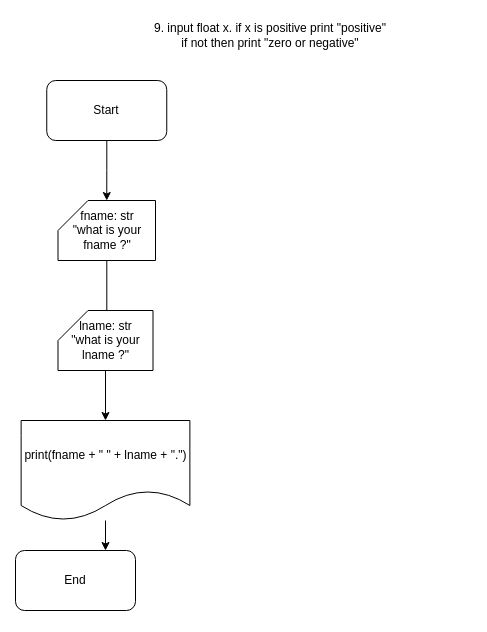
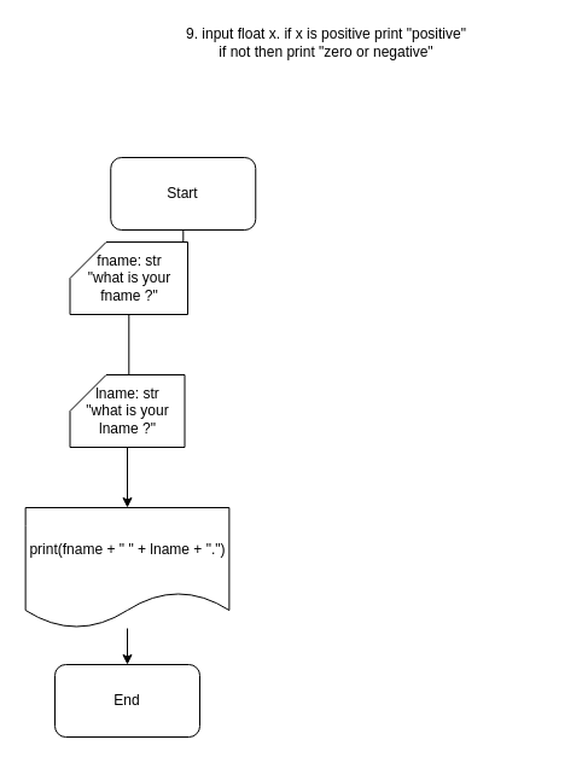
  <mxCell id="0" />
  <mxCell id="1" parent="0" />
- <mxCell id="2" value="Start" style="rounded=1;whiteSpace=wrap;html=1;" parent="1" vertex="1"><mxGeometry x="46.25" y="80" width="120" height="60" as="geometry" /></mxCell>
- <mxCell id="3" value="End" style="rounded=1;whiteSpace=wrap;html=1;" parent="1" vertex="1"><mxGeometry x="15" y="550" width="120" height="60" as="geometry" /></mxCell>
+ <mxCell id="2" value="Start" style="rounded=1;whiteSpace=wrap;html=1;" parent="1" vertex="1"><mxGeometry x="91.25" y="130" width="120" height="60" as="geometry" /></mxCell>
+ <mxCell id="3" value="End" style="rounded=1;whiteSpace=wrap;html=1;" parent="1" vertex="1"><mxGeometry x="45" y="550" width="120" height="60" as="geometry" /></mxCell>
  <mxCell id="4" value="9. input float x. if x is positive print &quot;positive&quot; &lt;br&gt;if not then print &quot;zero or negative&quot;" style="text;html=1;align=center;verticalAlign=middle;whiteSpace=wrap;rounded=0;" parent="1" vertex="1"><mxGeometry x="75" y="20" width="390" height="30" as="geometry" /></mxCell>
  <mxCell id="5" value="" style="edgeStyle=orthogonalEdgeStyle;rounded=0;orthogonalLoop=1;jettySize=auto;html=1;entryX=0.5;entryY=0;entryDx=0;entryDy=0;" edge="1" parent="1" source="2" target="6"><mxGeometry relative="1" as="geometry"><mxPoint x="105" y="140" as="sourcePoint" /><mxPoint x="105" y="540" as="targetPoint" /></mxGeometry></mxCell>
  <mxCell id="6" value="fname: str&lt;div&gt;&quot;what is your fname ?&quot;&lt;/div&gt;" style="shape=card;whiteSpace=wrap;html=1;" parent="1" vertex="1"><mxGeometry x="57.5" y="200" width="97.5" height="60" as="geometry" /></mxCell>
  <mxCell id="7" value="" style="edgeStyle=orthogonalEdgeStyle;rounded=0;orthogonalLoop=1;jettySize=auto;html=1;entryX=0.5;entryY=0;entryDx=0;entryDy=0;" edge="1" parent="1" source="6" target="9"><mxGeometry relative="1" as="geometry"><mxPoint x="106" y="260" as="sourcePoint" /><mxPoint x="105" y="540" as="targetPoint" /><Array as="points" /></mxGeometry></mxCell>
  <mxCell id="8" value="" style="edgeStyle=orthogonalEdgeStyle;rounded=0;orthogonalLoop=1;jettySize=auto;html=1;" edge="1" parent="1" source="9" target="3"><mxGeometry relative="1" as="geometry"><Array as="points"><mxPoint x="105" y="520" /><mxPoint x="105" y="520" /></Array></mxGeometry></mxCell>
  <mxCell id="9" value="print(fname + &quot; &quot; + lname + &quot;.&quot;)" style="shape=document;whiteSpace=wrap;html=1;boundedLbl=1;" parent="1" vertex="1"><mxGeometry x="20.63" y="420" width="168.75" height="100" as="geometry" /></mxCell>
  <mxCell id="10" value="lname: str&lt;div&gt;&quot;what is your lname ?&quot;&lt;/div&gt;" style="shape=card;whiteSpace=wrap;html=1;" parent="1" vertex="1"><mxGeometry x="57.5" y="310" width="95" height="60" as="geometry" /></mxCell>
